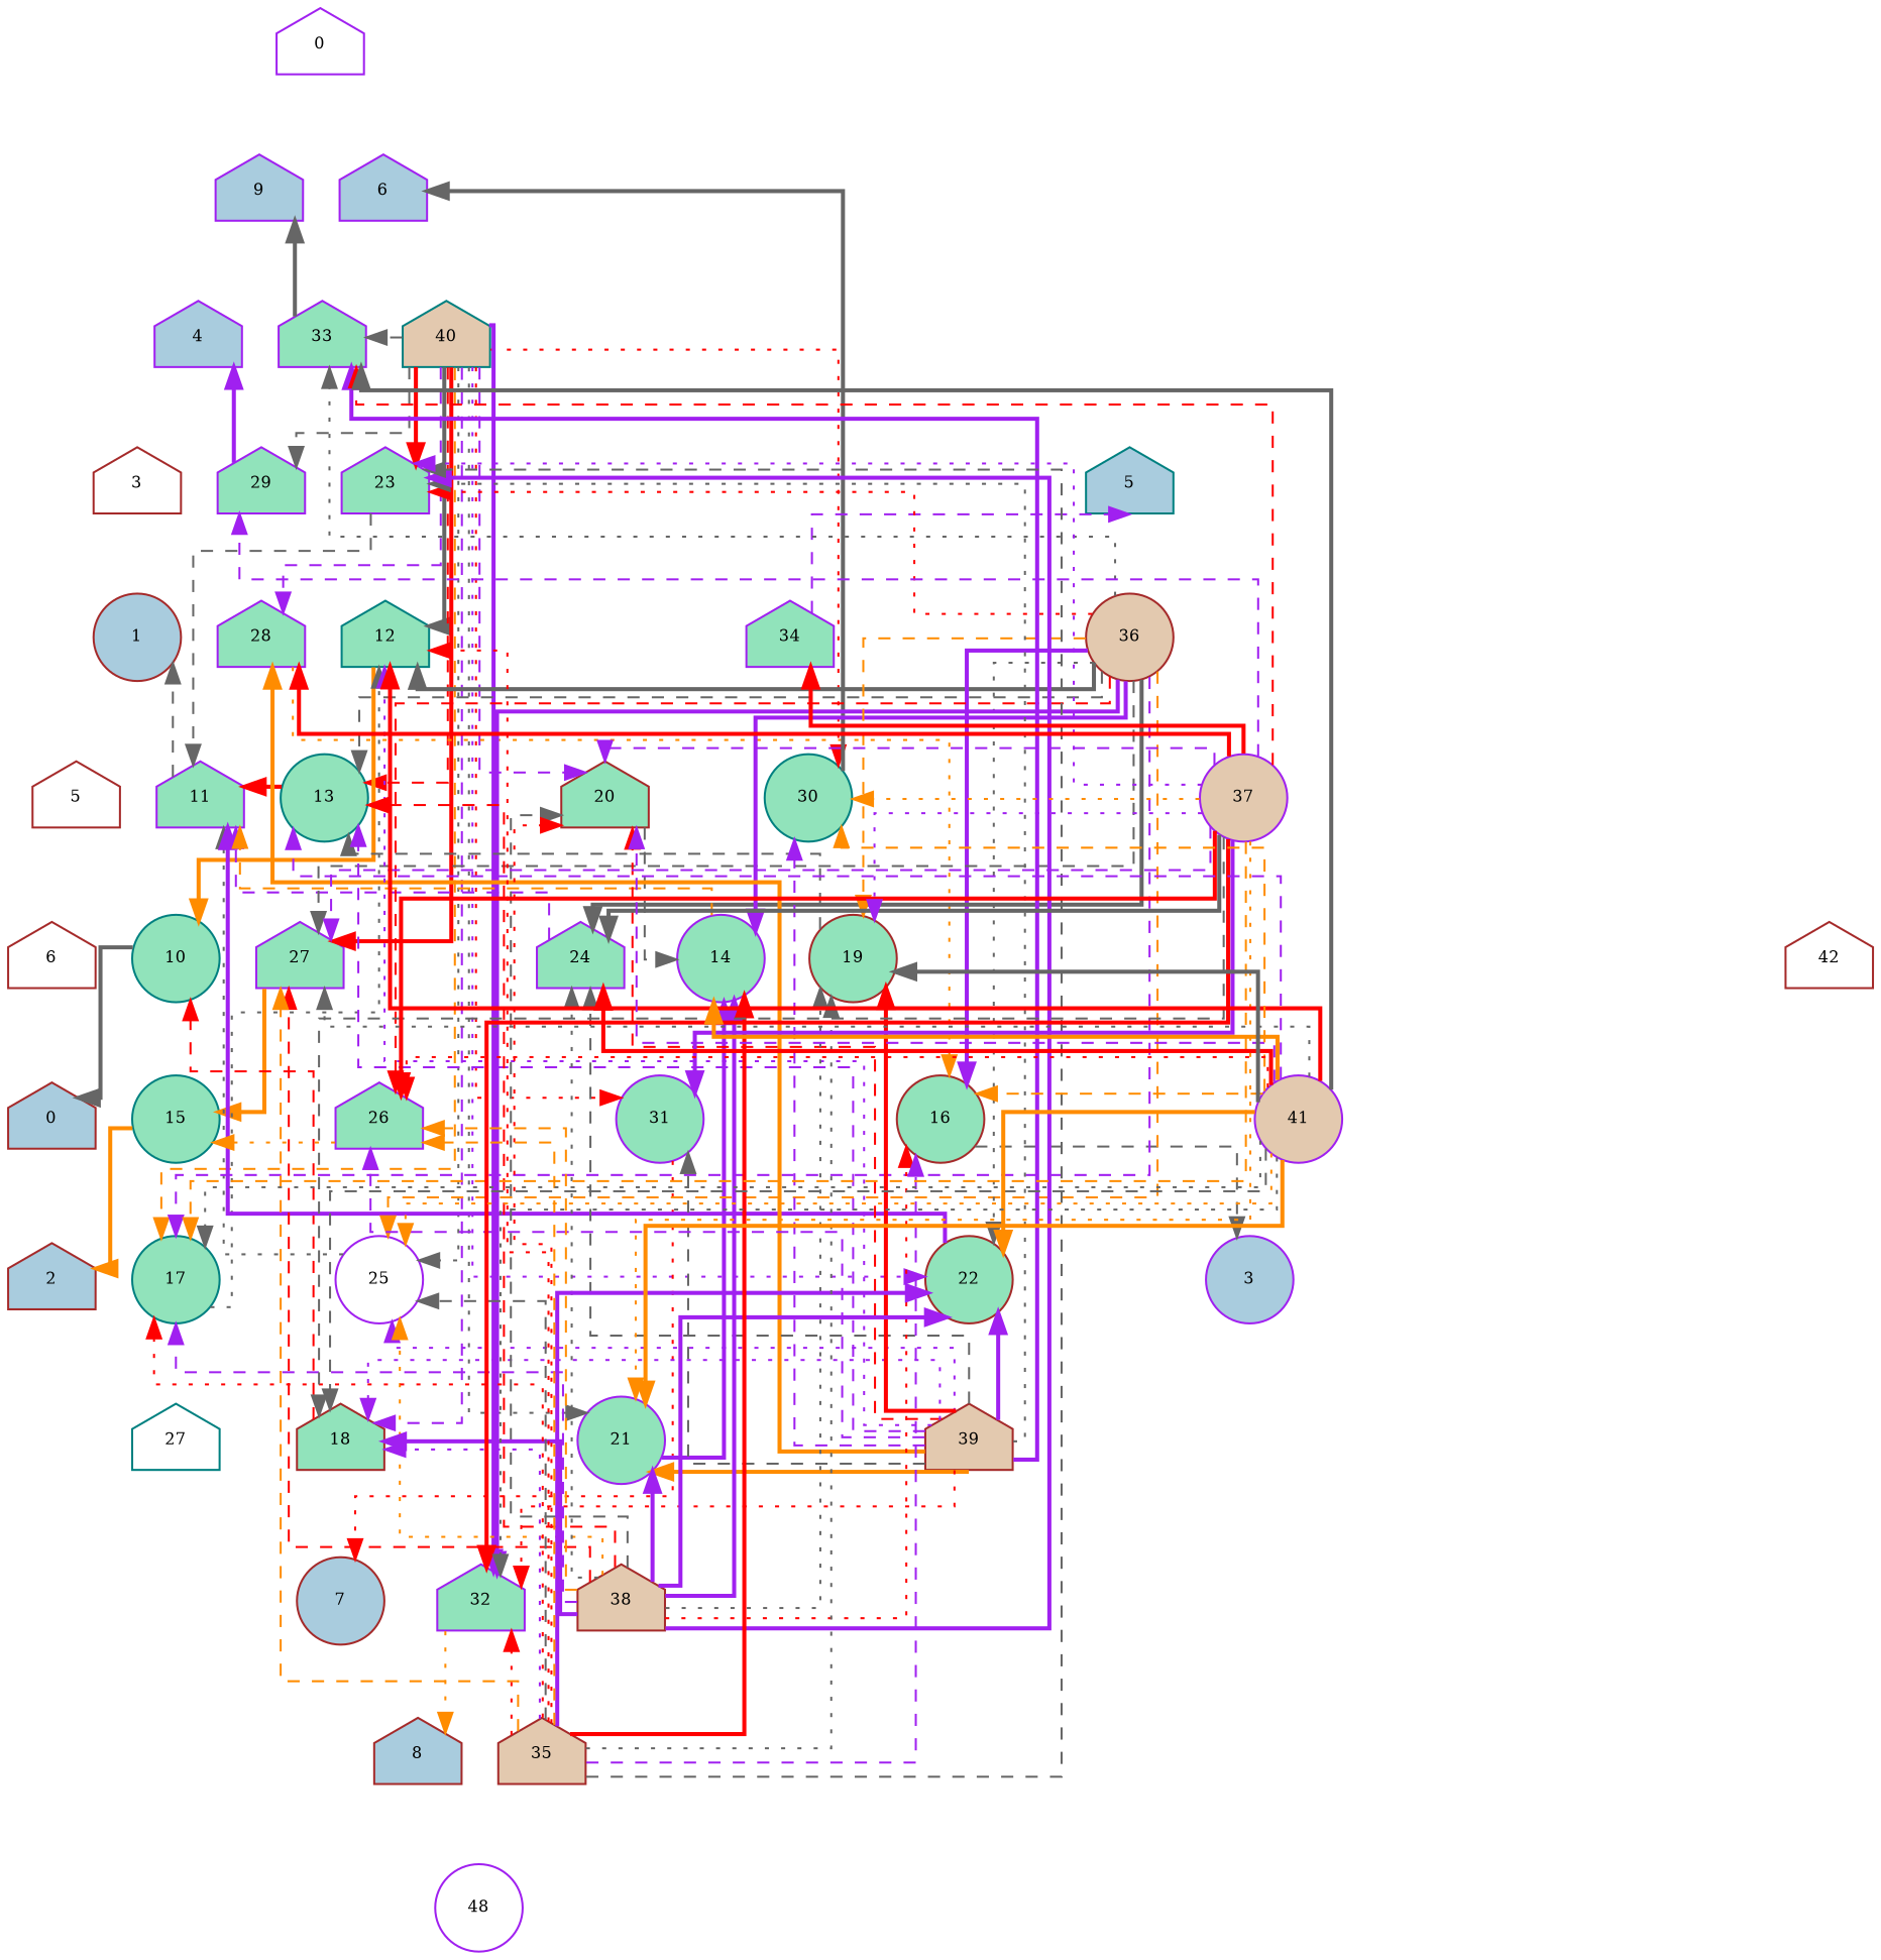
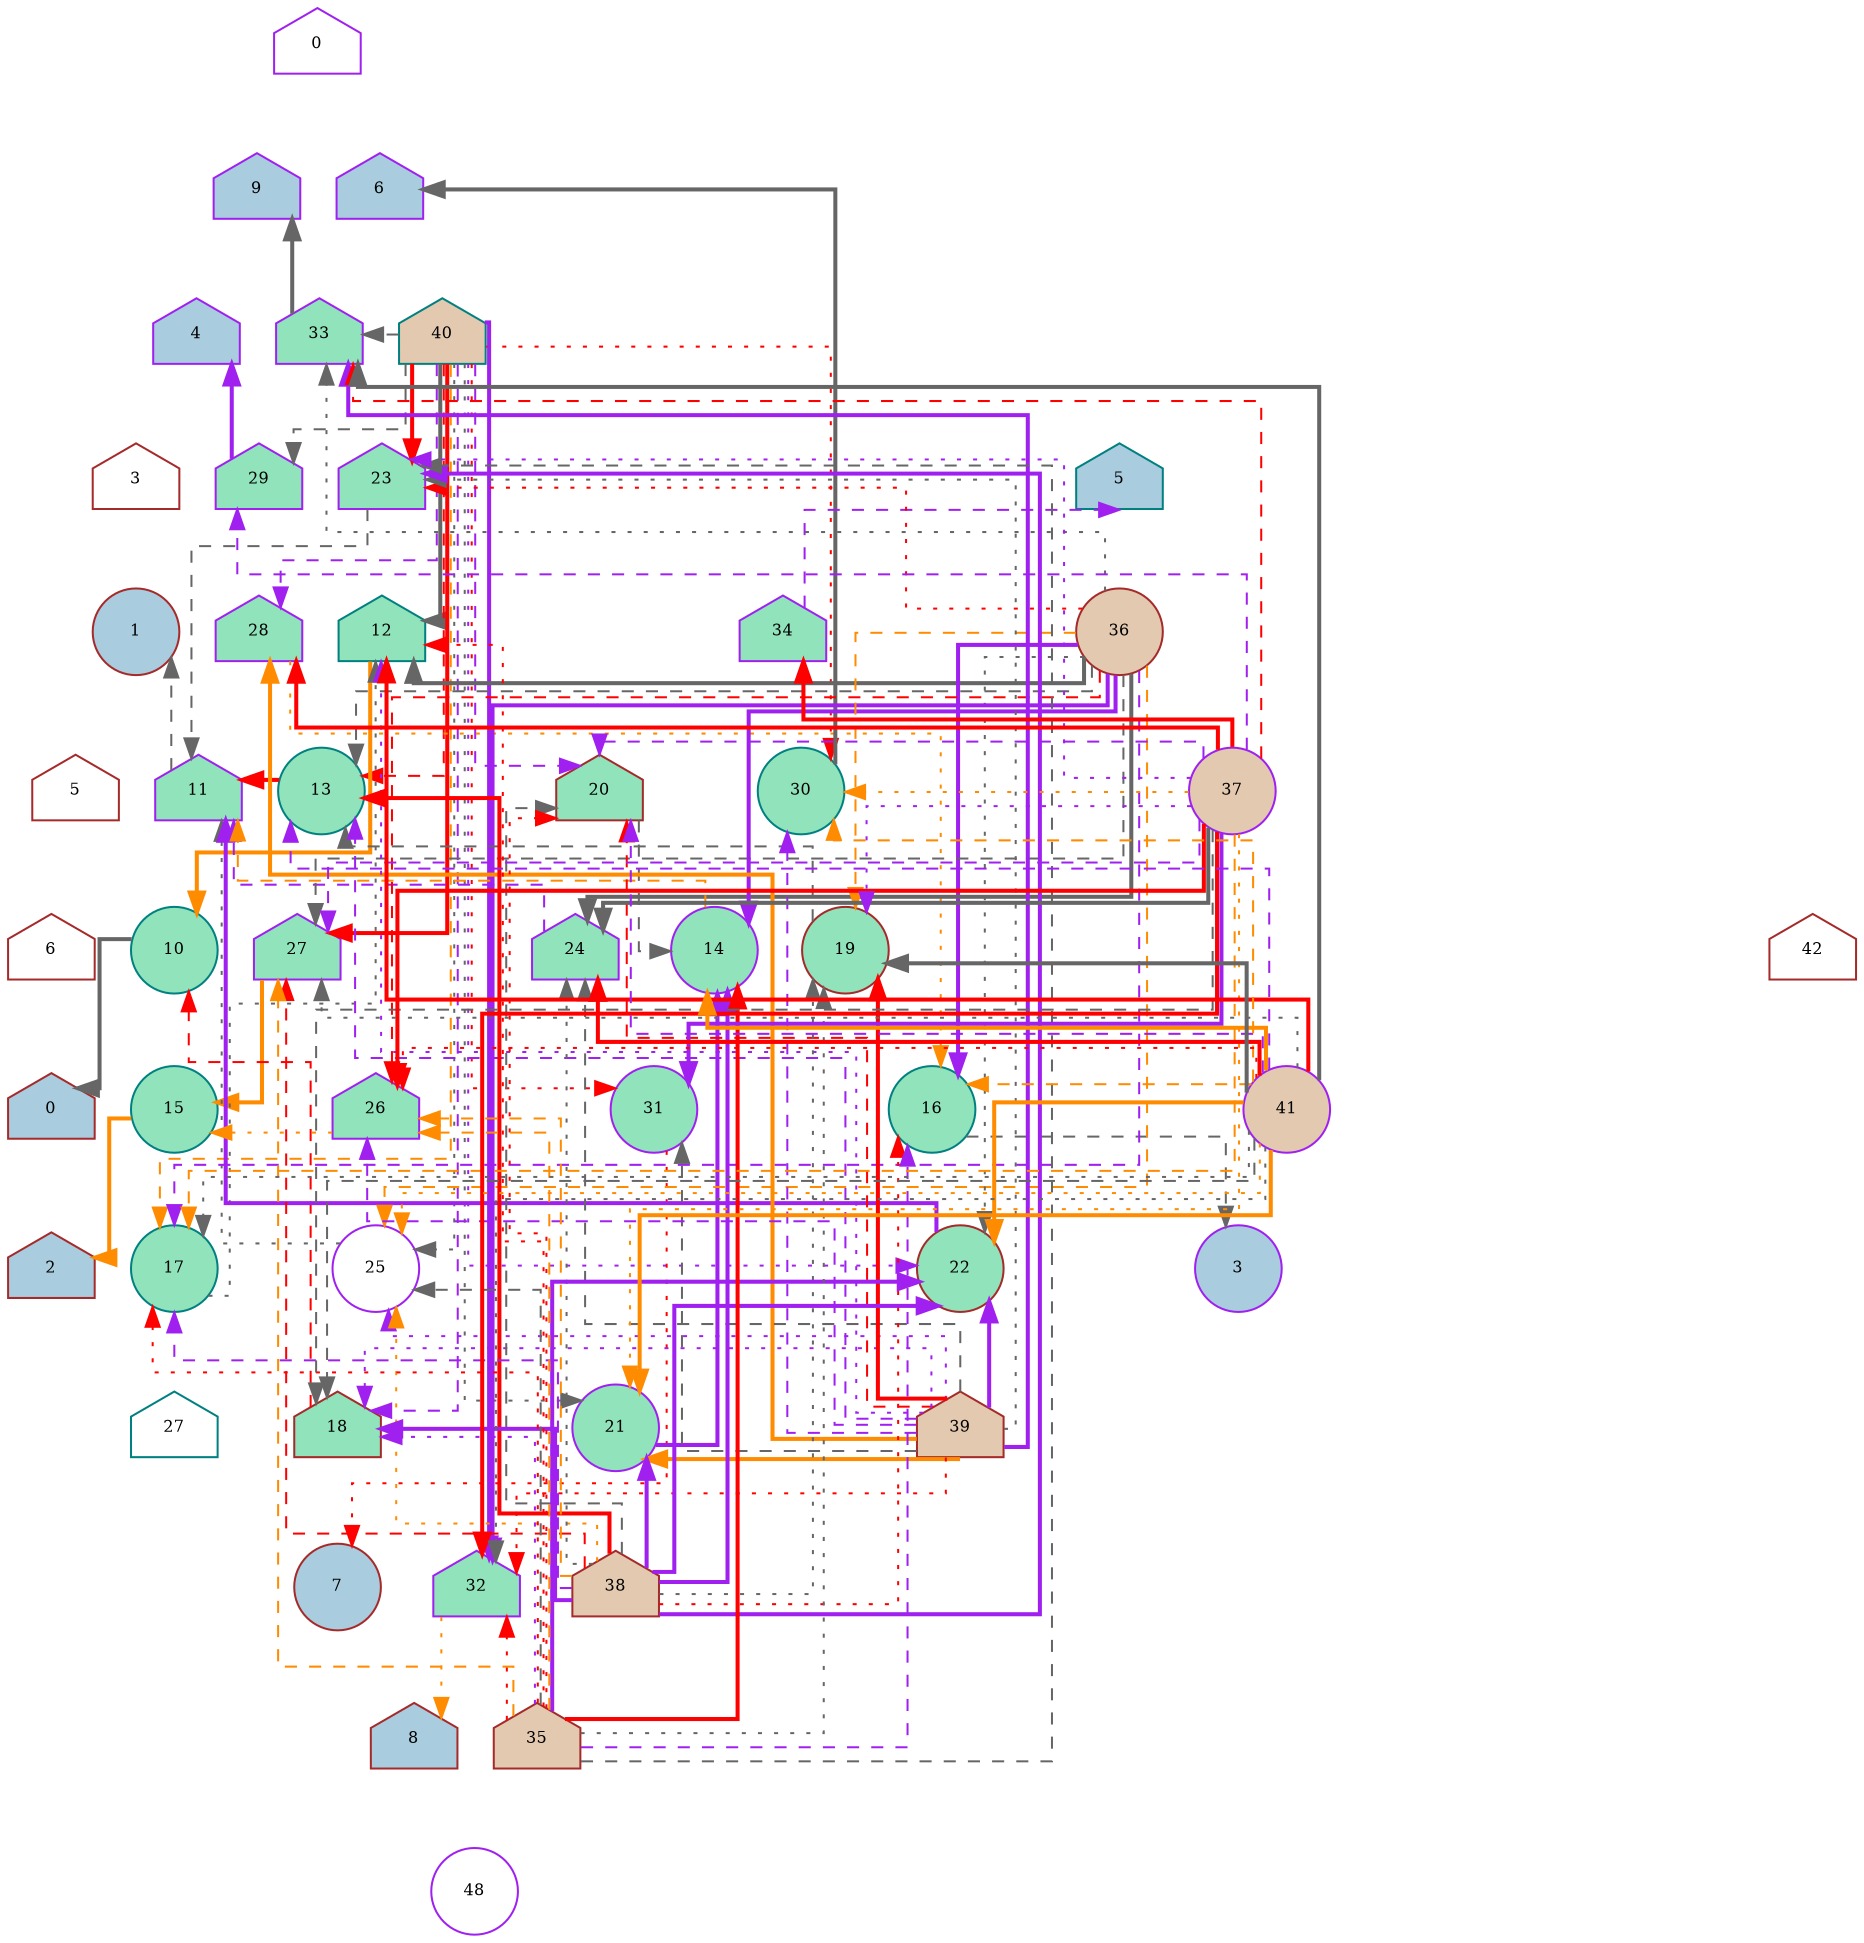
  digraph {
    rank=same
    rankdir=TB
    splines=ortho
    node [color=purple fillcolor="#91e3bb" fixedsize=true fontsize=8 shape=house style=filled]
    edge [constraint=false style=invis]
    n1 [fillcolor="#ffffff" label=0 width=0.6]
    n2 [fillcolor="#a9ccde" label=9 width=0.6]
    n3 [fillcolor="#a9ccde" label=6 width=0.6]
    n4 [fillcolor="#a9ccde" label=4 width=0.6]
    n5 [label=33 width=0.6]
    n6 [color=teal fillcolor="#e3c9af" label=40 width=0.6]
    n7 [color=brown fillcolor="#ffffff" label=3 width=0.6]
    n8 [label=29 width=0.6]
    n9 [label=23 width=0.6]
    n10 [color=brown fillcolor="#a9ccde" label=1 shape=circle width=0.6]
    n11 [label=28 width=0.6]
    n12 [color=teal label=12 width=0.6]
    n13 [color=brown fillcolor="#ffffff" label=5 width=0.6]
    n14 [label=11 width=0.6]
    n15 [color=teal label=13 shape=circle width=0.6]
-   n16 [color=brown label=16 shape=circle width=0.6]
+   n16 [color=teal label=16 shape=circle width=0.6]
    n17 [color=brown fillcolor="#ffffff" label=6 width=0.6]
    n18 [color=teal label=10 shape=circle width=0.6]
    n19 [label=27 width=0.6]
    n20 [color=brown fillcolor="#a9ccde" label=0 width=0.6]
    n21 [color=teal label=15 shape=circle width=0.6]
    n22 [color=brown fillcolor="#a9ccde" label=2 width=0.6]
    n23 [color=teal fillcolor="#a9ccde" label=5 width=0.6]
    n24 [color=brown label=20 width=0.6]
    n25 [color=teal label=17 shape=circle width=0.6]
    n26 [color=teal label=30 shape=circle width=0.6]
    n27 [label=31 shape=circle width=0.6]
    n28 [fillcolor="#ffffff" label=25 shape=circle width=0.6]
    n29 [color=brown label=18 width=0.6]
    n30 [color=brown label=22 shape=circle width=0.6]
    n31 [label=21 shape=circle width=0.6]
    n32 [label=32 width=0.6]
    n33 [label=34 width=0.6]
    n34 [label=24 width=0.6]
    n35 [fillcolor="#a9ccde" label=3 shape=circle width=0.6]
    n36 [label=26 width=0.6]
    n37 [color=teal fillcolor="#ffffff" label=27 width=0.6]
    n38 [color=brown fillcolor="#e3c9af" label=36 shape=circle width=0.6]
    n39 [label=14 shape=circle width=0.6]
    n40 [color=brown label=19 shape=circle width=0.6]
    n41 [color=brown fillcolor="#a9ccde" label=7 shape=circle width=0.6]
    n42 [color=brown fillcolor="#e3c9af" label=39 width=0.6]
    n43 [color=brown fillcolor="#e3c9af" label=38 width=0.6]
    n44 [color=brown fillcolor="#a9ccde" label=8 width=0.6]
    n45 [color=brown fillcolor="#e3c9af" label=35 width=0.6]
    n46 [fillcolor="#e3c9af" label=37 shape=circle width=0.6]
    n47 [color=brown fillcolor="#ffffff" label=42 width=0.6]
    n48 [fillcolor="#e3c9af" label=41 shape=circle width=0.6]
    n49 [fillcolor="#ffffff" label=48 shape=circle width=0.6]
    n1 -> n2 [constraint=true]
    n1 -> n3 [constraint=true]
    n2 -> n4 [constraint=true]
    n2 -> n5 [constraint=true]
    n3 -> n5 [constraint=true]
    n3 -> n6 [constraint=true]
    n4 -> n7 [constraint=true]
    n4 -> n8 [constraint=true]
    n5 -> n2 [color=gray40 style=bold]
    n5 -> n8 [constraint=true]
    n5 -> n9 [constraint=true]
    n6 -> n5 [color=gray40 style=dashed]
    n6 -> n8 [color=gray40 style=dashed]
    n6 -> n9 [color=red style=bold]
    n6 -> n9 [constraint=true]
    n6 -> n11 [color=purple style=dashed]
    n6 -> n12 [color=gray40 style=bold]
    n6 -> n15 [color=red style=dashed]
    n6 -> n19 [color=red style=bold]
    n6 -> n23 [constraint=true]
    n6 -> n24 [color=purple style=dashed]
    n6 -> n25 [color=darkorange style=dashed]
    n6 -> n26 [color=red style=dotted]
    n6 -> n27 [color=red style=dotted]
    n6 -> n28 [color=gray40 style=dotted]
    n6 -> n29 [color=purple style=dashed]
    n6 -> n30 [color=purple style=dotted]
    n6 -> n31 [color=gray40 style=dotted]
    n6 -> n32 [color=purple style=bold]
    n7 -> n10 [constraint=true]
    n7 -> n11 [constraint=true]
    n8 -> n4 [color=purple style=bold]
    n8 -> n11 [constraint=true]
    n8 -> n12 [constraint=true]
    n9 -> n12 [constraint=true]
    n9 -> n14 [color=gray40 style=dashed]
    n9 -> n33 [constraint=true]
    n10 -> n13 [constraint=true]
    n10 -> n14 [constraint=true]
    n11 -> n14 [constraint=true]
    n11 -> n15 [constraint=true]
    n11 -> n16 [color=darkorange style=dotted]
    n12 -> n15 [constraint=true]
    n12 -> n18 [color=darkorange style=bold]
    n12 -> n24 [constraint=true]
    n13 -> n17 [constraint=true]
    n13 -> n18 [constraint=true]
    n14 -> n10 [color=gray40 style=dashed]
    n14 -> n18 [constraint=true]
    n14 -> n19 [constraint=true]
    n15 -> n14 [color=red style=bold]
    n15 -> n19 [constraint=true]
    n15 -> n34 [constraint=true]
    n16 -> n30 [constraint=true]
    n16 -> n35 [color=gray40 style=dashed]
    n16 -> n35 [constraint=true]
    n17 -> n20 [constraint=true]
    n18 -> n20 [color=gray40 style=bold]
    n18 -> n20 [constraint=true]
    n18 -> n21 [constraint=true]
    n19 -> n21 [color=darkorange style=bold]
    n19 -> n21 [constraint=true]
    n19 -> n36 [constraint=true]
    n20 -> n22 [constraint=true]
    n21 -> n22 [color=darkorange style=bold]
    n21 -> n22 [constraint=true]
    n21 -> n25 [constraint=true]
    n22 -> n37 [constraint=true]
    n23 -> n33 [constraint=true]
    n23 -> n38 [constraint=true]
    n24 -> n34 [constraint=true]
    n24 -> n39 [color=gray40 style=dashed]
    n24 -> n39 [constraint=true]
    n25 -> n12 [color=gray40 style=dotted]
    n25 -> n29 [constraint=true]
    n25 -> n37 [constraint=true]
    n26 -> n3 [color=gray40 style=bold]
    n26 -> n39 [constraint=true]
    n26 -> n40 [constraint=true]
    n27 -> n28 [constraint=true]
    n27 -> n30 [constraint=true]
    n27 -> n41 [color=red style=dotted]
    n28 -> n14 [color=gray40 style=dotted]
    n28 -> n29 [constraint=true]
    n28 -> n31 [constraint=true]
    n29 -> n18 [color=red style=dashed]
    n29 -> n32 [constraint=true]
    n29 -> n41 [constraint=true]
    n30 -> n14 [color=purple style=bold]
    n30 -> n31 [constraint=true]
    n30 -> n42 [constraint=true]
    n31 -> n32 [constraint=true]
    n31 -> n39 [color=purple style=bold]
    n31 -> n43 [constraint=true]
    n32 -> n44 [color=darkorange style=dotted]
    n32 -> n44 [constraint=true]
    n32 -> n45 [constraint=true]
    n33 -> n23 [color=purple style=dashed]
    n33 -> n24 [constraint=true]
    n33 -> n26 [constraint=true]
    n34 -> n14 [color=purple style=dashed]
    n34 -> n27 [constraint=true]
    n34 -> n36 [constraint=true]
    n35 -> n42 [constraint=true]
    n36 -> n21 [color=darkorange style=dotted]
    n36 -> n25 [constraint=true]
    n36 -> n28 [constraint=true]
    n37 -> n41 [constraint=true]
    n38 -> n5 [color=gray40 style=dotted]
    n38 -> n9 [color=red style=dotted]
    n38 -> n12 [color=gray40 style=bold]
    n38 -> n15 [color=gray40 style=dashed]
    n38 -> n16 [color=purple style=bold]
    n38 -> n19 [color=gray40 style=dashed]
    n38 -> n25 [color=purple style=dashed]
    n38 -> n26 [constraint=true]
    n38 -> n28 [color=darkorange style=dashed]
    n38 -> n30 [color=gray40 style=dotted]
    n38 -> n32 [color=purple style=bold]
    n38 -> n34 [color=gray40 style=bold]
    n38 -> n36 [color=red style=dashed]
    n38 -> n39 [color=purple style=bold]
    n38 -> n40 [color=darkorange style=dashed]
    n38 -> n46 [constraint=true]
    n39 -> n14 [color=darkorange style=dashed]
    n39 -> n16 [constraint=true]
    n39 -> n27 [constraint=true]
    n40 -> n15 [color=gray40 style=dashed]
    n40 -> n16 [constraint=true]
    n40 -> n48 [constraint=true]
    n41 -> n44 [constraint=true]
    n42 -> n5 [color=purple style=bold]
    n42 -> n9 [color=gray40 style=dotted]
    n42 -> n11 [color=darkorange style=bold]
    n42 -> n12 [color=purple style=dotted]
    n42 -> n15 [color=purple style=dashed]
    n42 -> n24 [color=red style=dashed]
    n42 -> n26 [color=purple style=dashed]
    n42 -> n27 [color=gray40 style=dashed]
    n42 -> n28 [color=purple style=dotted]
    n42 -> n29 [color=purple style=dotted]
    n42 -> n30 [color=purple style=bold]
    n42 -> n31 [color=darkorange style=bold]
    n42 -> n32 [color=red style=dotted]
    n42 -> n34 [color=gray40 style=dashed]
    n42 -> n36 [color=purple style=dashed]
    n42 -> n40 [color=red style=bold]
    n42 -> n43 [constraint=true]
    n43 -> n9 [color=purple style=bold]
-   n43 -> n15 [color=red style=dashed]
+   n43 -> n15 [color=red style=bold]
    n43 -> n16 [color=red style=dotted]
    n43 -> n19 [color=red style=dashed]
    n43 -> n24 [color=gray40 style=dashed]
    n43 -> n25 [color=purple style=dashed]
    n43 -> n28 [color=darkorange style=dotted]
    n43 -> n29 [color=purple style=bold]
    n43 -> n30 [color=purple style=bold]
    n43 -> n31 [color=purple style=bold]
    n43 -> n34 [color=gray40 style=dotted]
    n43 -> n36 [color=darkorange style=dashed]
    n43 -> n39 [color=purple style=bold]
    n43 -> n40 [color=gray40 style=dotted]
    n43 -> n45 [constraint=true]
    n44 -> n49 [constraint=true]
    n45 -> n9 [color=gray40 style=dashed]
    n45 -> n12 [color=red style=dotted]
    n45 -> n16 [color=purple style=dashed]
    n45 -> n19 [color=darkorange style=dashed]
    n45 -> n24 [color=red style=dotted]
    n45 -> n25 [color=red style=dotted]
    n45 -> n28 [color=gray40 style=dashed]
    n45 -> n29 [color=purple style=dotted]
    n45 -> n30 [color=purple style=bold]
    n45 -> n32 [color=red style=dotted]
    n45 -> n36 [color=darkorange style=dashed]
    n45 -> n39 [color=red style=bold]
    n45 -> n40 [color=gray40 style=dotted]
    n45 -> n49 [constraint=true]
    n46 -> n5 [color=red style=dashed]
    n46 -> n8 [color=purple style=dashed]
    n46 -> n9 [color=purple style=dotted]
    n46 -> n11 [color=red style=bold]
    n46 -> n19 [color=purple style=dashed]
    n46 -> n24 [color=purple style=dashed]
    n46 -> n25 [color=darkorange style=dashed]
    n46 -> n26 [color=darkorange style=dotted]
    n46 -> n27 [color=purple style=bold]
    n46 -> n29 [color=gray40 style=dashed]
    n46 -> n31 [color=darkorange style=dotted]
    n46 -> n32 [color=red style=bold]
    n46 -> n33 [color=red style=bold]
    n46 -> n34 [color=gray40 style=bold]
    n46 -> n36 [color=red style=bold]
    n46 -> n40 [color=purple style=dotted]
    n46 -> n40 [constraint=true]
    n46 -> n47 [constraint=true]
    n47 -> n48 [constraint=true]
    n48 -> n5 [color=gray40 style=bold]
    n48 -> n12 [color=red style=bold]
    n48 -> n15 [color=purple style=dashed]
    n48 -> n16 [color=darkorange style=dashed]
    n48 -> n19 [color=gray40 style=dotted]
    n48 -> n24 [color=purple style=dashed]
    n48 -> n25 [color=gray40 style=dotted]
    n48 -> n26 [color=darkorange style=dashed]
    n48 -> n28 [color=darkorange style=dotted]
    n48 -> n29 [color=gray40 style=dashed]
    n48 -> n30 [color=darkorange style=bold]
    n48 -> n31 [color=darkorange style=bold]
    n48 -> n32 [color=gray40 style=dotted]
    n48 -> n34 [color=red style=bold]
    n48 -> n35 [constraint=true]
    n48 -> n36 [color=red style=dotted]
    n48 -> n39 [color=darkorange style=bold]
    n48 -> n40 [color=gray40 style=bold]
  }
